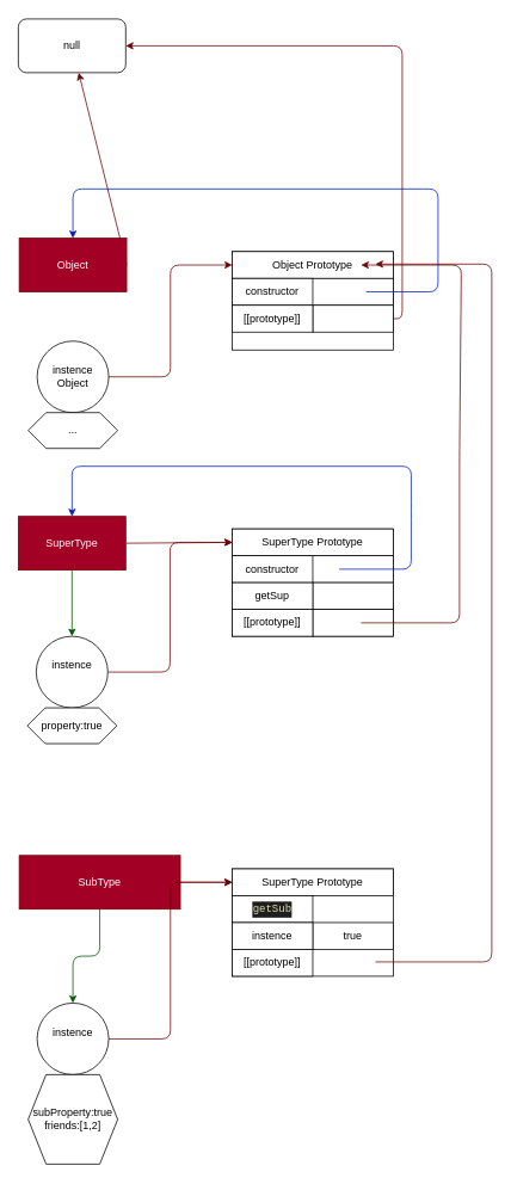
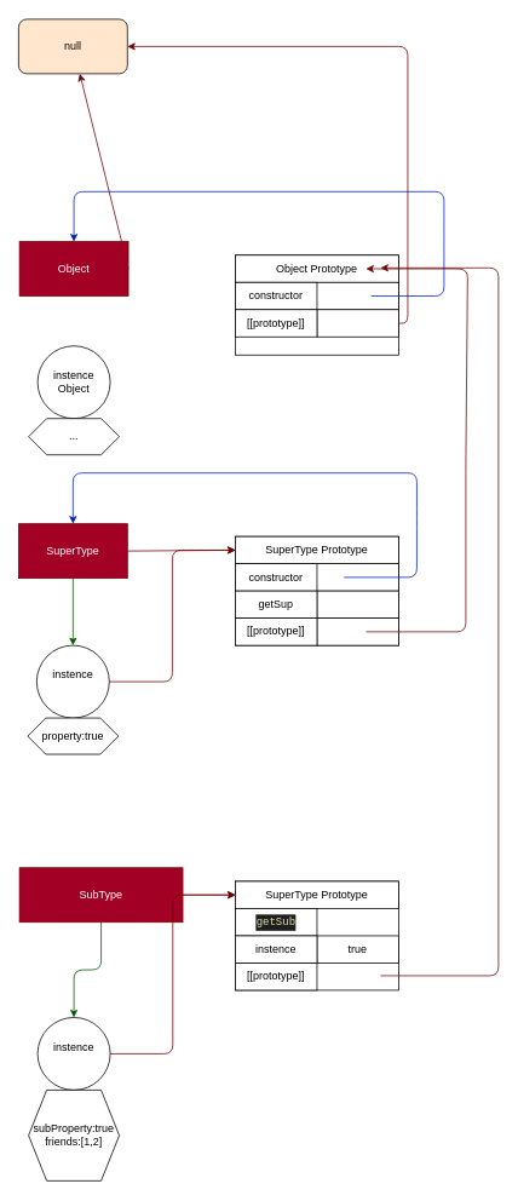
  <mxCell id="0" />
  <mxCell id="1" parent="0" />
  <mxCell id="2" style="edgeStyle=none;html=1;exitX=1;exitY=0.5;exitDx=0;exitDy=0;entryX=0;entryY=0.5;entryDx=0;entryDy=0;fillColor=#a20025;strokeColor=#6F0000;" parent="1" source="4" target="6" edge="1"><mxGeometry relative="1" as="geometry" /></mxCell>
  <mxCell id="3" style="edgeStyle=orthogonalEdgeStyle;html=1;exitX=0.5;exitY=1;exitDx=0;exitDy=0;entryX=0.5;entryY=0;entryDx=0;entryDy=0;fillColor=#008a00;strokeColor=#005700;" parent="1" source="4" target="26" edge="1"><mxGeometry relative="1" as="geometry" /></mxCell>
  <mxCell id="4" value="SuperType" style="rounded=0;whiteSpace=wrap;html=1;fillColor=#a20025;fontColor=#ffffff;strokeColor=#6F0000;" parent="1" vertex="1"><mxGeometry x="20" y="576" width="120" height="60" as="geometry" /></mxCell>
  <mxCell id="5" value="" style="rounded=0;whiteSpace=wrap;html=1;" parent="1" vertex="1"><mxGeometry x="259" y="590" width="180" height="120" as="geometry" /></mxCell>
  <mxCell id="6" value="SuperType Prototype" style="rounded=0;whiteSpace=wrap;html=1;" parent="1" vertex="1"><mxGeometry x="259" y="590" width="180" height="30" as="geometry" /></mxCell>
  <mxCell id="7" value="" style="rounded=0;whiteSpace=wrap;html=1;" parent="1" vertex="1"><mxGeometry x="259" y="620" width="180" height="30" as="geometry" /></mxCell>
  <mxCell id="8" value="constructor" style="rounded=0;whiteSpace=wrap;html=1;" parent="1" vertex="1"><mxGeometry x="259" y="620" width="90" height="30" as="geometry" /></mxCell>
  <mxCell id="9" value="" style="endArrow=classic;html=1;entryX=0.5;entryY=0;entryDx=0;entryDy=0;fillColor=#0050ef;strokeColor=#001DBC;" parent="1" target="4" edge="1"><mxGeometry width="50" height="50" relative="1" as="geometry"><mxPoint x="378.667" y="635" as="sourcePoint" /><mxPoint x="412" y="605" as="targetPoint" /><Array as="points"><mxPoint x="459" y="635" /><mxPoint x="459" y="570" /><mxPoint x="459" y="520" /><mxPoint x="80" y="520" /></Array></mxGeometry></mxCell>
  <mxCell id="10" value="" style="rounded=0;whiteSpace=wrap;html=1;" parent="1" vertex="1"><mxGeometry x="349" y="650" width="90" height="30" as="geometry" /></mxCell>
  <mxCell id="11" value="getSup" style="rounded=0;whiteSpace=wrap;html=1;" parent="1" vertex="1"><mxGeometry x="259" y="650" width="90" height="30" as="geometry" /></mxCell>
  <mxCell id="12" style="edgeStyle=none;html=1;exitX=1;exitY=0.5;exitDx=0;exitDy=0;fillColor=#a20025;strokeColor=#6F0000;" parent="1" source="13" target="22" edge="1"><mxGeometry relative="1" as="geometry" /></mxCell>
  <mxCell id="13" value="Object" style="rounded=0;whiteSpace=wrap;html=1;fillColor=#a20025;fontColor=#ffffff;strokeColor=#6F0000;" parent="1" vertex="1"><mxGeometry x="21" y="265" width="120" height="60" as="geometry" /></mxCell>
  <mxCell id="14" value="" style="rounded=0;whiteSpace=wrap;html=1;" parent="1" vertex="1"><mxGeometry x="259" y="280" width="180" height="110" as="geometry" /></mxCell>
  <mxCell id="15" value="Object Prototype" style="rounded=0;whiteSpace=wrap;html=1;" parent="1" vertex="1"><mxGeometry x="259" y="280" width="180" height="30" as="geometry" /></mxCell>
  <mxCell id="16" value="" style="rounded=0;whiteSpace=wrap;html=1;" parent="1" vertex="1"><mxGeometry x="259" y="310" width="180" height="30" as="geometry" /></mxCell>
  <mxCell id="17" value="constructor" style="rounded=0;whiteSpace=wrap;html=1;" parent="1" vertex="1"><mxGeometry x="259" y="310" width="90" height="30" as="geometry" /></mxCell>
  <mxCell id="18" style="edgeStyle=orthogonalEdgeStyle;html=1;exitX=1;exitY=0.5;exitDx=0;exitDy=0;entryX=1;entryY=0.5;entryDx=0;entryDy=0;fillColor=#a20025;strokeColor=#6F0000;" parent="1" source="19" target="22" edge="1"><mxGeometry relative="1" as="geometry"><Array as="points"><mxPoint x="449" y="355" /><mxPoint x="449" y="50" /></Array></mxGeometry></mxCell>
  <mxCell id="19" value="" style="rounded=0;whiteSpace=wrap;html=1;" parent="1" vertex="1"><mxGeometry x="349" y="340" width="90" height="30" as="geometry" /></mxCell>
  <mxCell id="20" value="[[prototype]]" style="rounded=0;whiteSpace=wrap;html=1;" parent="1" vertex="1"><mxGeometry x="259" y="340" width="90" height="30" as="geometry" /></mxCell>
  <mxCell id="21" value="" style="endArrow=classic;html=1;entryX=0.5;entryY=0;entryDx=0;entryDy=0;fillColor=#0050ef;strokeColor=#001DBC;" parent="1" target="13" edge="1"><mxGeometry width="50" height="50" relative="1" as="geometry"><mxPoint x="408.667" y="325" as="sourcePoint" /><mxPoint x="99" y="280" as="targetPoint" /><Array as="points"><mxPoint x="489" y="325" /><mxPoint x="489" y="260" /><mxPoint x="489" y="210" /><mxPoint x="81" y="210" /></Array></mxGeometry></mxCell>
- <mxCell id="22" value="null" style="rounded=1;whiteSpace=wrap;html=1;" parent="1" vertex="1"><mxGeometry x="20" y="20" width="120" height="60" as="geometry" /></mxCell>
- <mxCell id="23" style="edgeStyle=orthogonalEdgeStyle;html=1;exitX=1;exitY=0.5;exitDx=0;exitDy=0;entryX=0;entryY=0.5;entryDx=0;entryDy=0;fillColor=#a20025;strokeColor=#6F0000;" parent="1" source="24" target="15" edge="1"><mxGeometry relative="1" as="geometry" /></mxCell>
+ <mxCell id="22" value="null" style="rounded=1;whiteSpace=wrap;html=1;fillColor=#ffe6cc;" parent="1" vertex="1"><mxGeometry x="20" y="20" width="120" height="60" as="geometry" /></mxCell>
  <mxCell id="24" value="instence&lt;br&gt;Object" style="ellipse;whiteSpace=wrap;html=1;aspect=fixed;" parent="1" vertex="1"><mxGeometry x="41" y="380" width="80" height="80" as="geometry" /></mxCell>
  <mxCell id="25" style="edgeStyle=orthogonalEdgeStyle;html=1;exitX=1;exitY=0.5;exitDx=0;exitDy=0;entryX=0;entryY=0.5;entryDx=0;entryDy=0;fillColor=#a20025;strokeColor=#6F0000;" parent="1" source="26" target="6" edge="1"><mxGeometry relative="1" as="geometry" /></mxCell>
  <mxCell id="26" value="instence&lt;br&gt;&lt;span style=&quot;color: rgba(0, 0, 0, 0); font-family: monospace; font-size: 0px; text-align: start;&quot;&gt;%3CmxGraphModel%3E%3Croot%3E%3CmxCell%20id%3D%220%22%2F%3E%3CmxCell%20id%3D%221%22%20parent%3D%220%22%2F%3E%3CmxCell%20id%3D%222%22%20value%3D%22instence%26lt%3Bbr%26gt%3BObject%22%20style%3D%22ellipse%3BwhiteSpace%3Dwrap%3Bhtml%3D1%3Baspect%3Dfixed%3B%22%20vertex%3D%221%22%20parent%3D%221%22%3E%3CmxGeometry%20x%3D%22142%22%20y%3D%2260%22%20width%3D%2280%22%20height%3D%2280%22%20as%3D%22geometry%22%2F%3E%3C%2FmxCell%3E%3C%2Froot%3E%3C%2FmxGraphModel%3E&lt;/span&gt;&lt;span style=&quot;color: rgb(255, 255, 255);&quot;&gt;SuperType&lt;/span&gt;" style="ellipse;whiteSpace=wrap;html=1;aspect=fixed;" parent="1" vertex="1"><mxGeometry x="40" y="710" width="80" height="80" as="geometry" /></mxCell>
  <mxCell id="27" value="..." style="shape=hexagon;perimeter=hexagonPerimeter2;whiteSpace=wrap;html=1;fixedSize=1;" parent="1" vertex="1"><mxGeometry x="31" y="460" width="100" height="40" as="geometry" /></mxCell>
  <mxCell id="28" value="property:true" style="shape=hexagon;perimeter=hexagonPerimeter2;whiteSpace=wrap;html=1;fixedSize=1;" parent="1" vertex="1"><mxGeometry x="30" y="790" width="100" height="40" as="geometry" /></mxCell>
  <mxCell id="29" style="edgeStyle=orthogonalEdgeStyle;html=1;entryX=0;entryY=0.5;entryDx=0;entryDy=0;fillColor=#a20025;strokeColor=#6F0000;" parent="1" source="31" target="33" edge="1"><mxGeometry relative="1" as="geometry" /></mxCell>
  <mxCell id="30" style="edgeStyle=orthogonalEdgeStyle;html=1;fillColor=#008a00;strokeColor=#005700;" parent="1" source="31" target="41" edge="1"><mxGeometry relative="1" as="geometry" /></mxCell>
  <mxCell id="31" value="SubType" style="rounded=0;whiteSpace=wrap;html=1;fillColor=#a20025;fontColor=#ffffff;strokeColor=#6F0000;" parent="1" vertex="1"><mxGeometry x="21" y="955" width="180" height="60" as="geometry" /></mxCell>
  <mxCell id="32" value="" style="rounded=0;whiteSpace=wrap;html=1;" parent="1" vertex="1"><mxGeometry x="259" y="970" width="180" height="120" as="geometry" /></mxCell>
  <mxCell id="33" value="SuperType Prototype" style="rounded=0;whiteSpace=wrap;html=1;" parent="1" vertex="1"><mxGeometry x="259" y="970" width="180" height="30" as="geometry" /></mxCell>
  <mxCell id="34" value="&lt;div style=&quot;background-color: rgb(30, 30, 30); font-family: Menlo, Monaco, &amp;quot;Courier New&amp;quot;, monospace; line-height: 18px;&quot;&gt;&lt;font color=&quot;#dcdcaa&quot;&gt;getSub&lt;/font&gt;&lt;/div&gt;" style="rounded=0;whiteSpace=wrap;html=1;" parent="1" vertex="1"><mxGeometry x="259" y="1000" width="90" height="30" as="geometry" /></mxCell>
  <mxCell id="35" value="true" style="rounded=0;whiteSpace=wrap;html=1;" parent="1" vertex="1"><mxGeometry x="349" y="1030" width="90" height="30" as="geometry" /></mxCell>
  <mxCell id="36" value="[[prototype]]" style="rounded=0;whiteSpace=wrap;html=1;" parent="1" vertex="1"><mxGeometry x="259" y="1060" width="90" height="30" as="geometry" /></mxCell>
  <mxCell id="37" value="" style="rounded=0;whiteSpace=wrap;html=1;" parent="1" vertex="1"><mxGeometry x="349" y="680" width="90" height="30" as="geometry" /></mxCell>
  <mxCell id="38" value="[[prototype]]" style="rounded=0;whiteSpace=wrap;html=1;" parent="1" vertex="1"><mxGeometry x="259" y="680" width="90" height="30" as="geometry" /></mxCell>
  <mxCell id="39" style="edgeStyle=none;html=1;entryX=1;entryY=0.5;entryDx=0;entryDy=0;fillColor=#a20025;strokeColor=#6F0000;" parent="1" edge="1"><mxGeometry relative="1" as="geometry"><mxPoint x="403" y="695" as="sourcePoint" /><mxPoint x="403" y="295" as="targetPoint" /><Array as="points"><mxPoint x="513" y="695" /><mxPoint x="513" y="510" /><mxPoint x="515" y="295" /></Array></mxGeometry></mxCell>
  <mxCell id="40" style="edgeStyle=orthogonalEdgeStyle;html=1;entryX=0;entryY=0.5;entryDx=0;entryDy=0;fillColor=#a20025;strokeColor=#6F0000;" parent="1" source="41" target="33" edge="1"><mxGeometry relative="1" as="geometry" /></mxCell>
  <mxCell id="41" value="instence&lt;br&gt;&lt;span style=&quot;color: rgba(0, 0, 0, 0); font-family: monospace; font-size: 0px; text-align: start;&quot;&gt;%3CmxGraphModel%3E%3Croot%3E%3CmxCell%20id%3D%220%22%2F%3E%3CmxCell%20id%3D%221%22%20parent%3D%220%22%2F%3E%3CmxCell%20id%3D%222%22%20value%3D%22instence%26lt%3Bbr%26gt%3BObject%22%20style%3D%22ellipse%3BwhiteSpace%3Dwrap%3Bhtml%3D1%3Baspect%3Dfixed%3B%22%20vertex%3D%221%22%20parent%3D%221%22%3E%3CmxGeometry%20x%3D%22142%22%20y%3D%2260%22%20width%3D%2280%22%20height%3D%2280%22%20as%3D%22geometry%22%2F%3E%3C%2FmxCell%3E%3C%2Froot%3E%3C%2FmxGraphModel%3E&lt;/span&gt;&lt;span style=&quot;color: rgb(255, 255, 255);&quot;&gt;SuperType&lt;/span&gt;" style="ellipse;whiteSpace=wrap;html=1;aspect=fixed;" parent="1" vertex="1"><mxGeometry x="41" y="1120" width="80" height="80" as="geometry" /></mxCell>
  <mxCell id="42" value="subProperty:true&lt;br&gt;friends:[1,2]" style="shape=hexagon;perimeter=hexagonPerimeter2;whiteSpace=wrap;html=1;fixedSize=1;" parent="1" vertex="1"><mxGeometry x="31" y="1200" width="100" height="100" as="geometry" /></mxCell>
  <mxCell id="43" value="instence" style="rounded=0;whiteSpace=wrap;html=1;" parent="1" vertex="1"><mxGeometry x="259" y="1030" width="90" height="30" as="geometry" /></mxCell>
  <mxCell id="44" style="edgeStyle=orthogonalEdgeStyle;html=1;exitX=1;exitY=1;exitDx=0;exitDy=0;entryX=1;entryY=0;entryDx=0;entryDy=0;fillColor=#a20025;strokeColor=#6F0000;" parent="1" edge="1"><mxGeometry relative="1" as="geometry"><mxPoint x="419" y="1074" as="sourcePoint" /><mxPoint x="419" y="294" as="targetPoint" /><Array as="points"><mxPoint x="549" y="1074" /><mxPoint x="549" y="294" /></Array></mxGeometry></mxCell>
